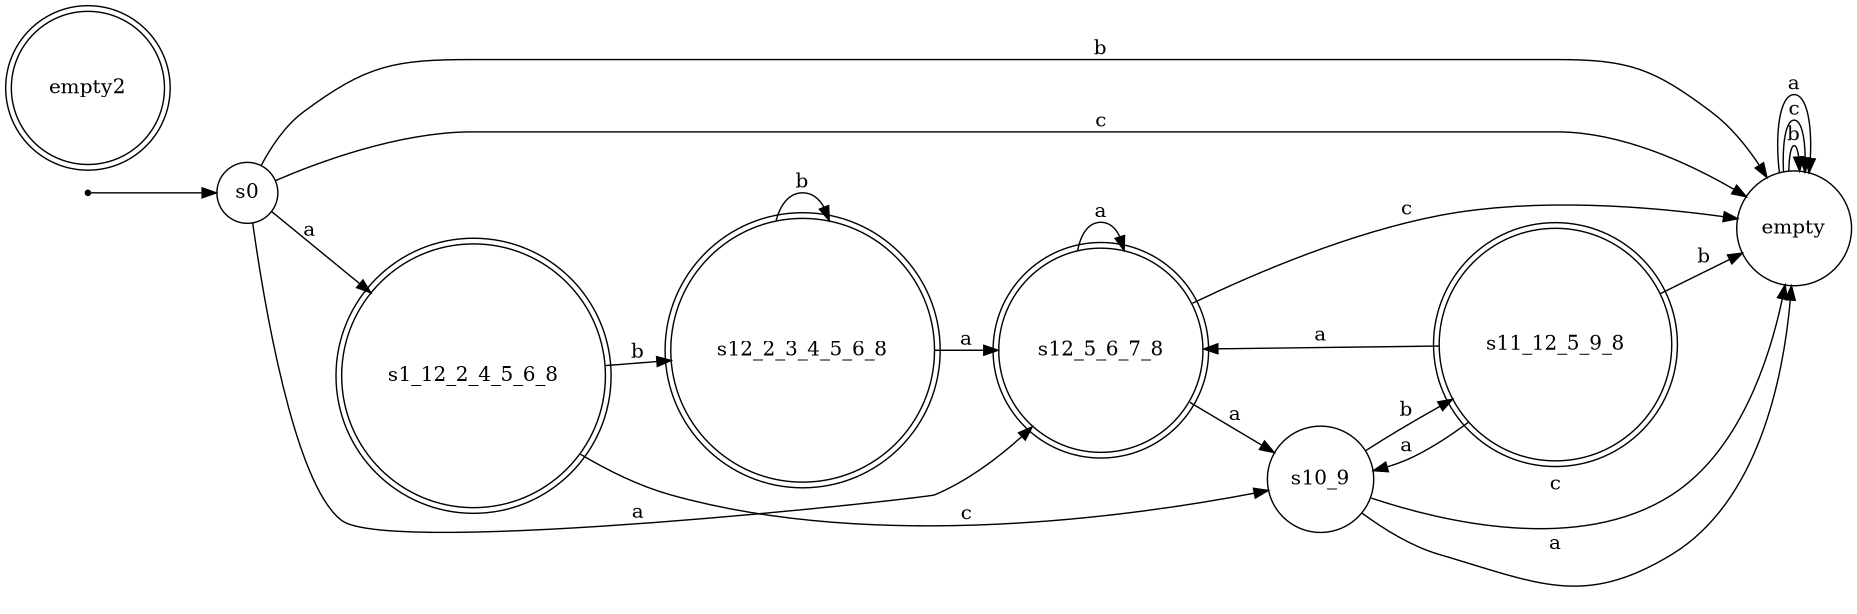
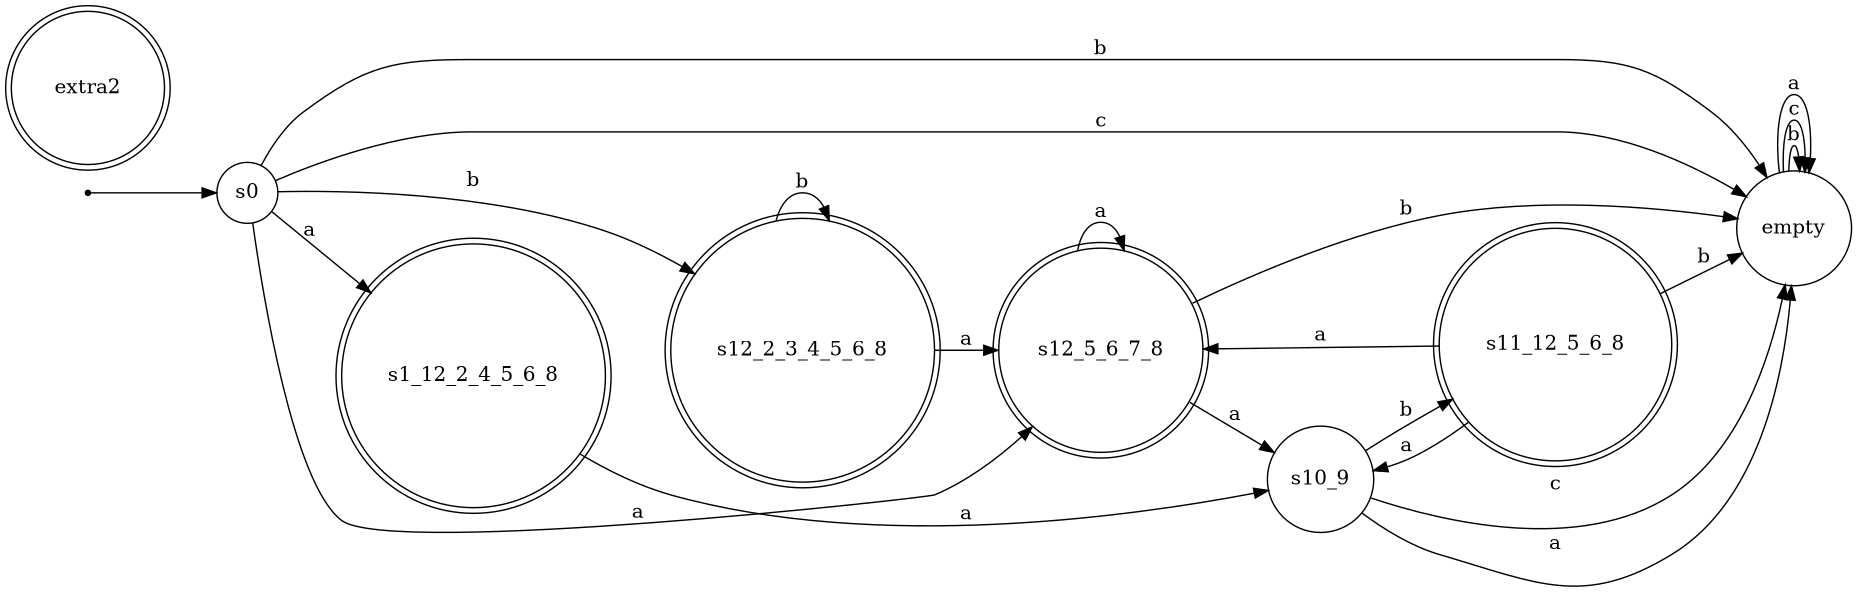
  digraph {
    rankdir=LR
    node [shape=doublecircle]
    s0 [shape=circle]
    s1_12_2_4_5_6_8
    empty [shape=circle]
    s12_5_6_7_8
    __start_point__ [shape=point]
    s12_2_3_4_5_6_8
    s10_9 [shape=circle]
-   s11_12_5_6_8 [label=s11_12_5_9_8]
-   extra2 [label=empty2]
+   s11_12_5_6_8
+   extra2
    s0 -> s1_12_2_4_5_6_8 [label=a]
    s0 -> empty [label=b]
    s0 -> empty [label=c]
    s0 -> s12_5_6_7_8 [label=a]
-   s1_12_2_4_5_6_8 -> s12_2_3_4_5_6_8 [label=b]
-   s1_12_2_4_5_6_8 -> s10_9 [label=c]
+   s0 -> s12_2_3_4_5_6_8 [label=b]
+   s1_12_2_4_5_6_8 -> s10_9 [label=a]
    empty -> empty [label=b]
    empty -> empty [label=c]
    empty -> empty [label=a]
-   s12_5_6_7_8 -> empty [label=c]
+   s12_5_6_7_8 -> empty [label=b]
    s12_5_6_7_8 -> s12_5_6_7_8 [label=a]
    s12_5_6_7_8 -> s10_9 [label=a]
    __start_point__ -> s0
    s12_2_3_4_5_6_8 -> s12_5_6_7_8 [label=a]
    s12_2_3_4_5_6_8 -> s12_2_3_4_5_6_8 [label=b]
    s10_9 -> empty [label=c]
    s10_9 -> empty [label=a]
    s10_9 -> s11_12_5_6_8 [label=b]
    s11_12_5_6_8 -> empty [label=b]
    s11_12_5_6_8 -> s12_5_6_7_8 [label=a]
    s11_12_5_6_8 -> s10_9 [label=a]
  }
